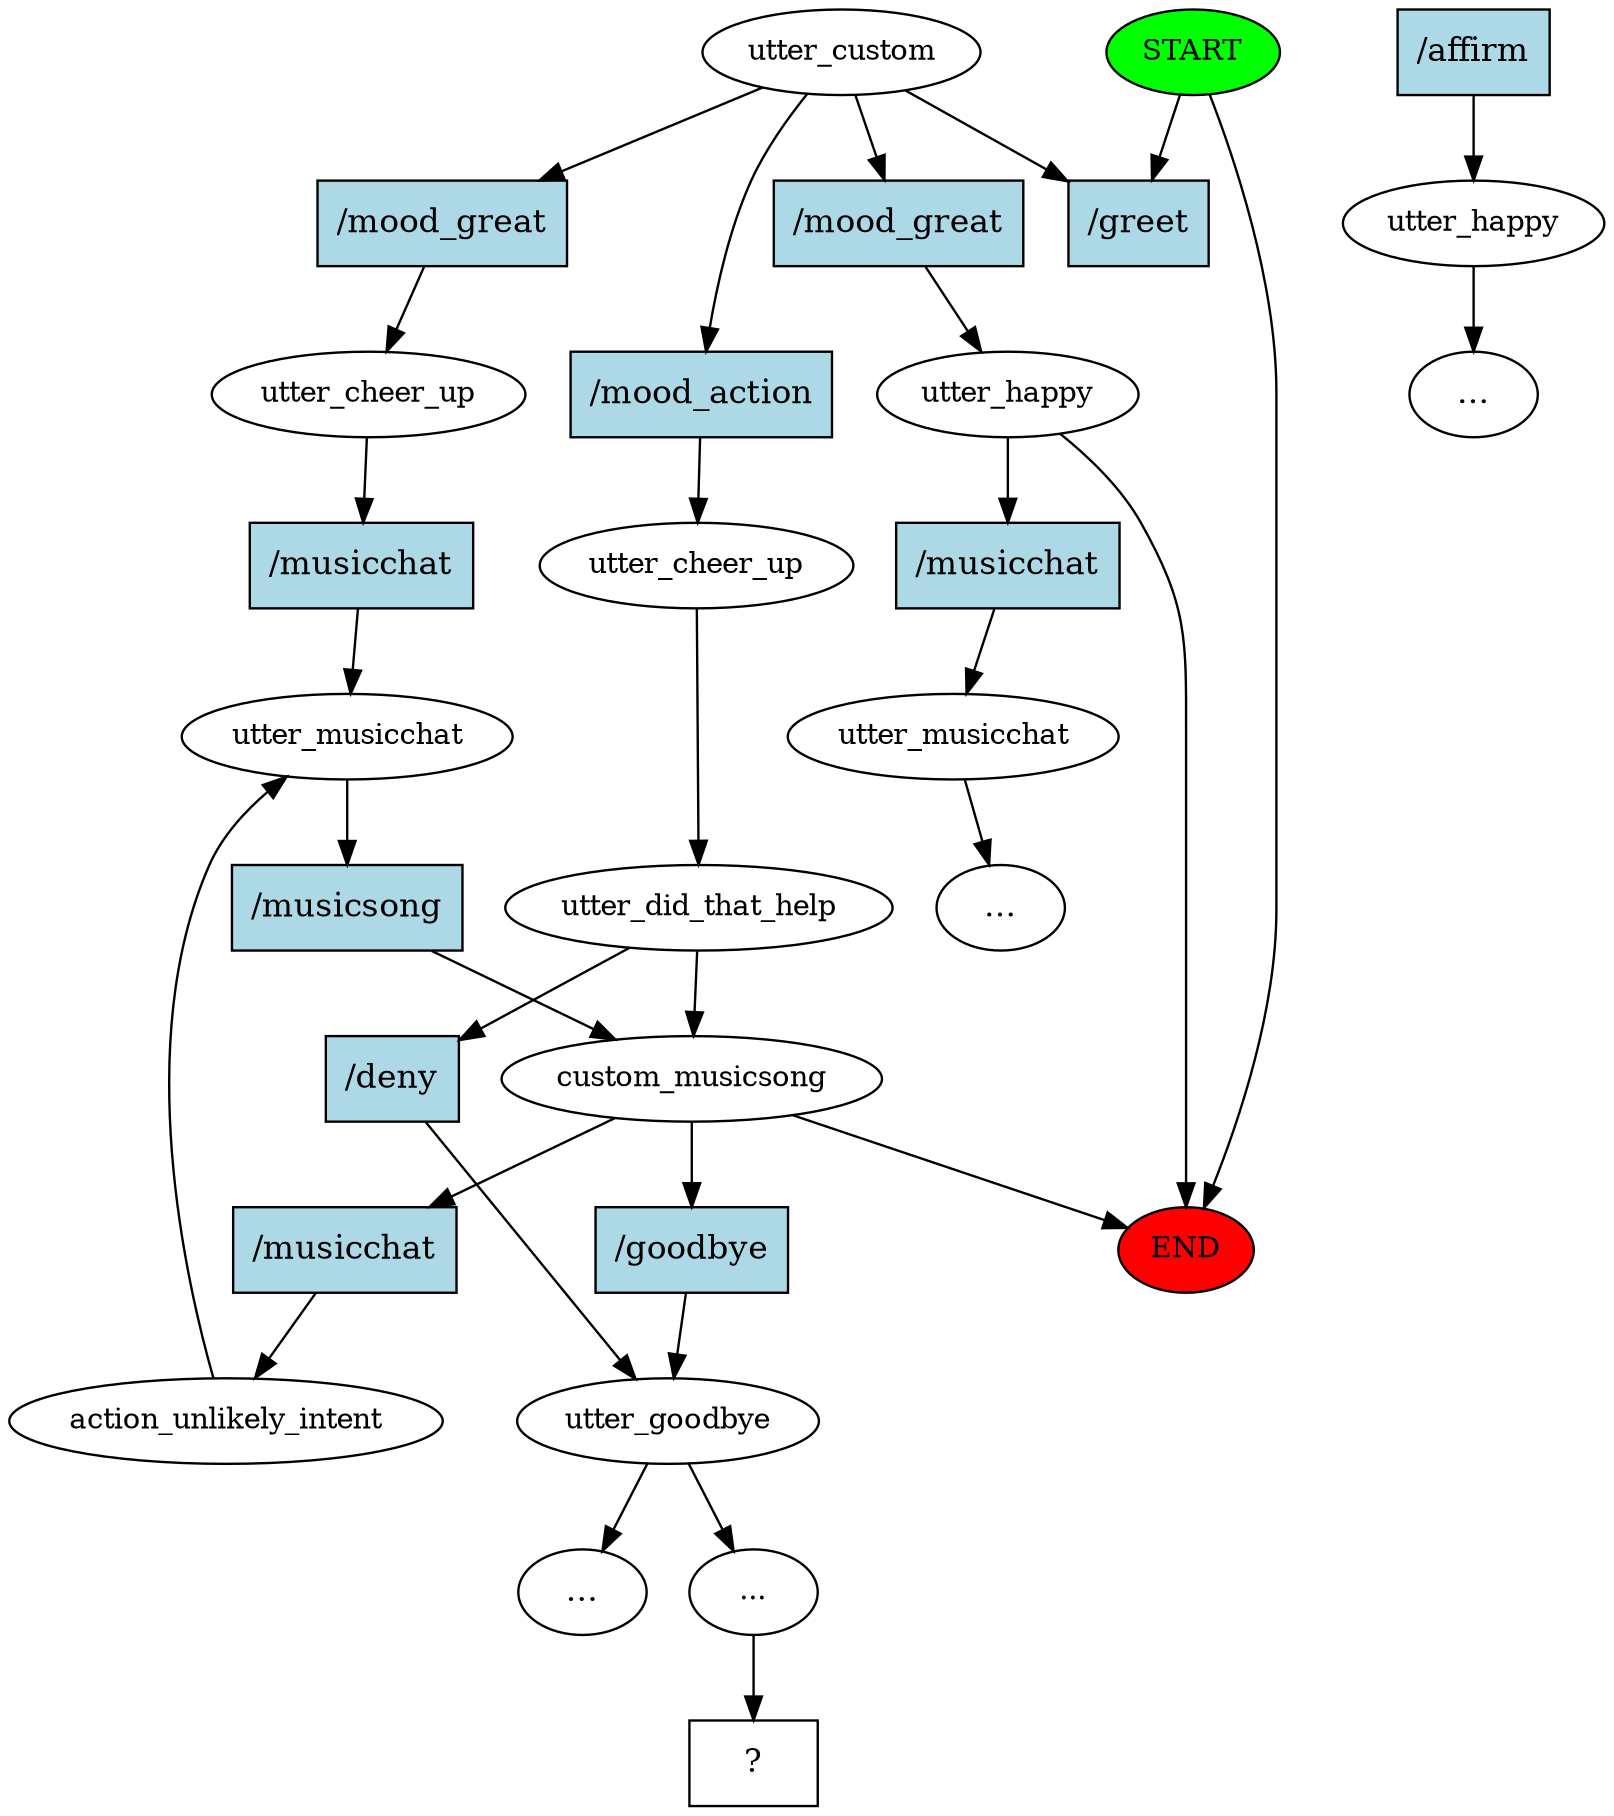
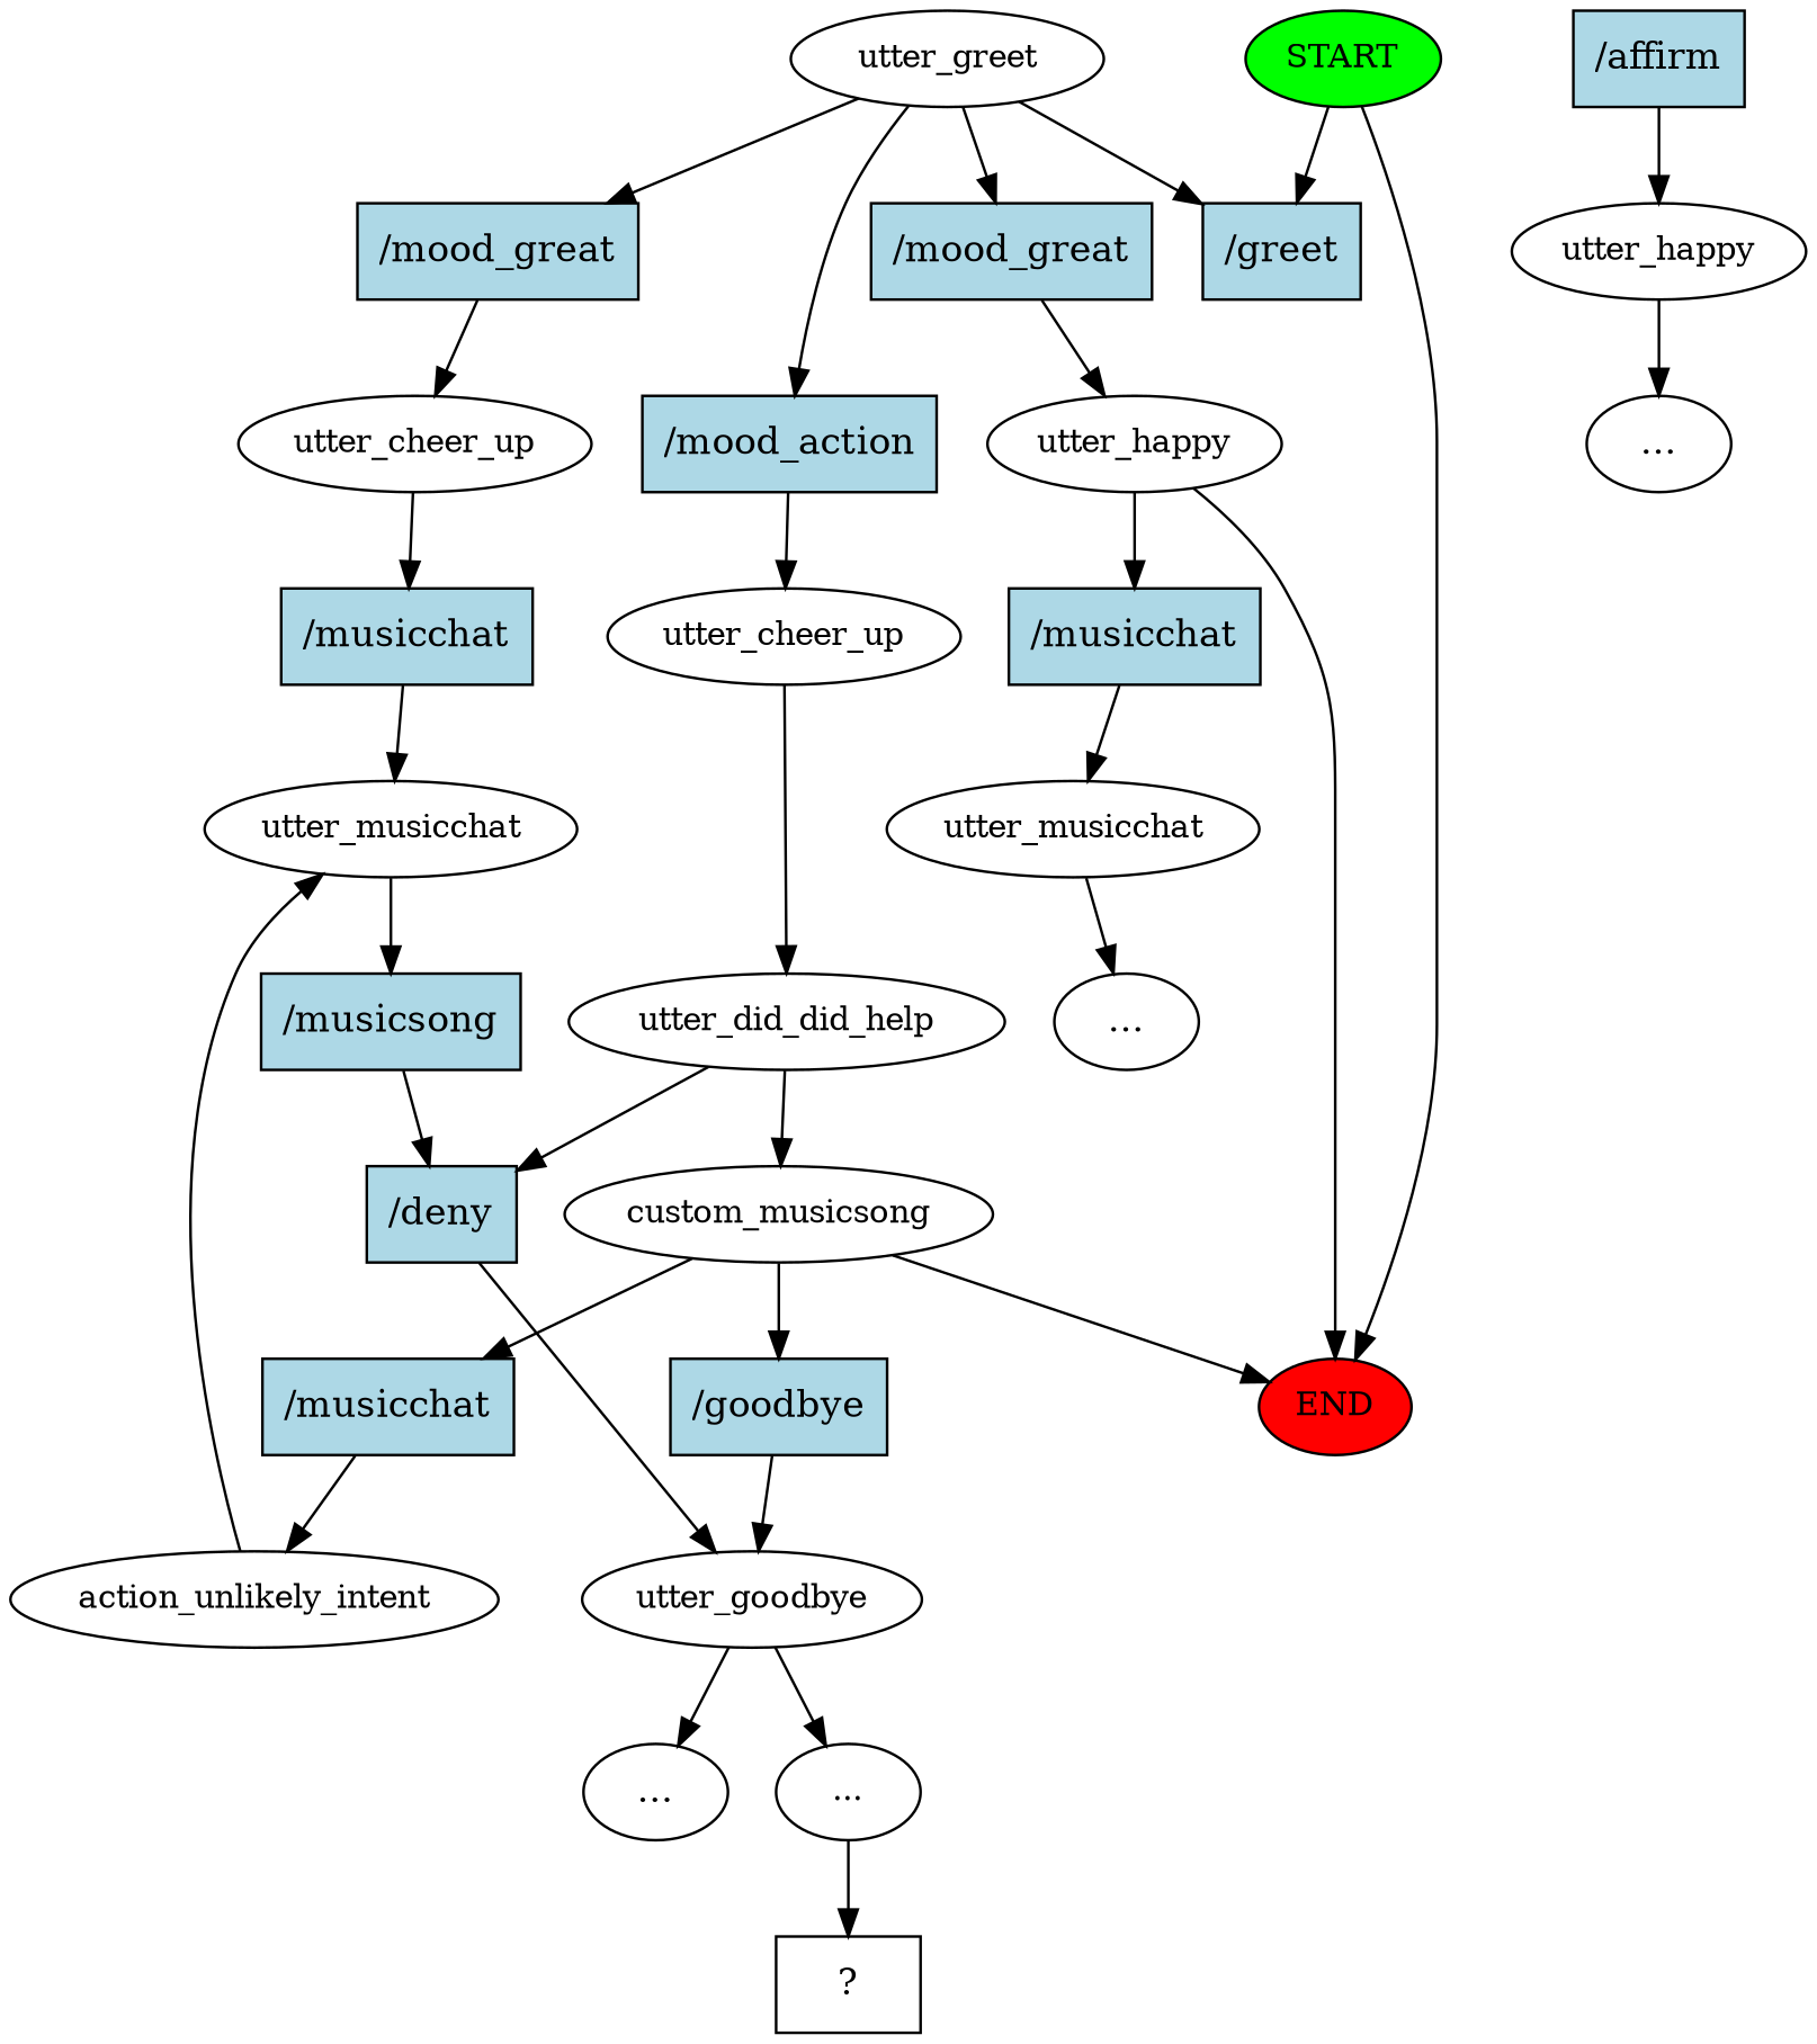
  digraph {
    fontname="DejaVu Serif"
    node [fontname="DejaVu Serif"]
    edge [fontname="DejaVu Serif"]
    n1 [fillcolor=green fontsize=12 label=START style=filled]
    n2 [fillcolor=red fontsize=12 label=END style=filled]
    n3 [fillcolor=lightblue label="/greet" shape=rect style=filled]
-   n4 [fontsize=12 label=utter_custom]
+   n4 [fontsize=12 label=utter_greet]
    n5 [fillcolor=lightblue label="/mood_great" shape=rect style=filled]
    n6 [fillcolor=lightblue label="/mood_great" shape=rect style=filled]
    n7 [fillcolor=lightblue label="/mood_action" shape=rect style=filled]
    n8 [fontsize=12 label=utter_happy]
    n9 [fontsize=12 label=utter_cheer_up]
    n10 [fontsize=12 label=utter_cheer_up]
    n11 [fillcolor=lightblue label="/musicchat" shape=rect style=filled]
    n12 [fontsize=12 label=utter_musicchat]
    n13 [label="..."]
    n14 [fillcolor=lightblue label="/musicchat" shape=rect style=filled]
    n15 [fontsize=12 label=utter_musicchat]
    n16 [fillcolor=lightblue label="/musicsong" shape=rect style=filled]
    n17 [fontsize=12 label=custom_musicsong]
    n18 [fillcolor=lightblue label="/musicchat" shape=rect style=filled]
    n19 [fillcolor=lightblue label="/goodbye" shape=rect style=filled]
    n20 [fontsize=12 label=action_unlikely_intent]
    n21 [fontsize=12 label=utter_goodbye]
-   n22 [fontsize=12 label=utter_did_that_help]
+   n22 [fontsize=12 label=utter_did_did_help]
    n23 [fillcolor=lightblue label="/deny" shape=rect style=filled]
    n24 [fillcolor=lightblue label="/affirm" shape=rect style=filled]
    n25 [fontsize=12 label=utter_happy]
    n26 [label="..."]
    n27 [label="..."]
    n28 [fontsize=12 label="..."]
    n29 [label="  ?  " shape=rect]
    n1 -> n2
    n1 -> n3
    n4 -> n3
    n4 -> n5
    n4 -> n6
    n4 -> n7
    n5 -> n8
    n6 -> n9
    n7 -> n10
    n8 -> n2
    n8 -> n11
    n9 -> n14
    n10 -> n22
    n11 -> n12
    n12 -> n13
    n14 -> n15
    n15 -> n16
-   n16 -> n17
+   n16 -> n23
    n17 -> n2
    n17 -> n18
    n17 -> n19
    n18 -> n20
    n19 -> n21
    n20 -> n15
    n21 -> n27
    n21 -> n28
    n22 -> n17
    n22 -> n23
    n23 -> n21
    n24 -> n25
    n25 -> n26
    n28 -> n29
  }
